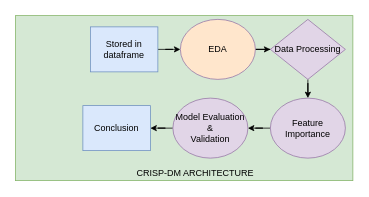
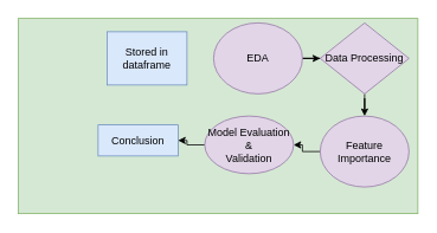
  <mxCell id="0" />
  <mxCell id="1" parent="0" />
  <mxCell id="2" value="" style="rounded=0;whiteSpace=wrap;html=1;fillColor=#d5e8d4;strokeColor=#82b366;" vertex="1" parent="1"><mxGeometry x="20" y="20" width="450" height="220" as="geometry" /></mxCell>
- <mxCell id="3" value="" style="edgeStyle=orthogonalEdgeStyle;rounded=0;orthogonalLoop=1;jettySize=auto;html=1;" edge="1" parent="1" source="4" target="6"><mxGeometry relative="1" as="geometry" /></mxCell>
  <mxCell id="4" value="Stored in dataframe" style="rounded=0;whiteSpace=wrap;html=1;fillColor=#dae8fc;strokeColor=#6c8ebf;" vertex="1" parent="1"><mxGeometry x="120" y="35" width="90" height="60" as="geometry" /></mxCell>
  <mxCell id="5" value="" style="edgeStyle=orthogonalEdgeStyle;rounded=0;orthogonalLoop=1;jettySize=auto;html=1;" edge="1" parent="1" source="6" target="8"><mxGeometry relative="1" as="geometry" /></mxCell>
- <mxCell id="6" value="EDA" style="ellipse;whiteSpace=wrap;html=1;fillColor=#ffe6cc;strokeColor=#9673a6;" vertex="1" parent="1"><mxGeometry x="240" y="25" width="100" height="80" as="geometry" /></mxCell>
+ <mxCell id="6" value="EDA" style="ellipse;whiteSpace=wrap;html=1;fillColor=#e1d5e7;strokeColor=#9673a6;" vertex="1" parent="1"><mxGeometry x="240" y="25" width="100" height="80" as="geometry" /></mxCell>
  <mxCell id="7" value="" style="edgeStyle=orthogonalEdgeStyle;rounded=0;orthogonalLoop=1;jettySize=auto;html=1;" edge="1" parent="1" source="8" target="10"><mxGeometry relative="1" as="geometry" /></mxCell>
  <mxCell id="8" value="Data Processing" style="rhombus;whiteSpace=wrap;html=1;fillColor=#e1d5e7;strokeColor=#9673a6;" vertex="1" parent="1"><mxGeometry x="360" y="25" width="100" height="80" as="geometry" /></mxCell>
  <mxCell id="9" value="" style="edgeStyle=orthogonalEdgeStyle;rounded=0;orthogonalLoop=1;jettySize=auto;html=1;" edge="1" parent="1" source="10" target="12"><mxGeometry relative="1" as="geometry" /></mxCell>
  <mxCell id="10" value="Feature Importance" style="ellipse;whiteSpace=wrap;html=1;fillColor=#e1d5e7;strokeColor=#9673a6;" vertex="1" parent="1"><mxGeometry x="360" y="130" width="100" height="80" as="geometry" /></mxCell>
  <mxCell id="11" value="" style="edgeStyle=orthogonalEdgeStyle;rounded=0;orthogonalLoop=1;jettySize=auto;html=1;" edge="1" parent="1" source="12" target="13"><mxGeometry relative="1" as="geometry" /></mxCell>
- <mxCell id="12" value="Model Evaluation&lt;br&gt;&amp;amp;&lt;br&gt;Validation" style="ellipse;whiteSpace=wrap;html=1;fillColor=#e1d5e7;strokeColor=#9673a6;" vertex="1" parent="1"><mxGeometry x="230" y="130" width="100" height="80" as="geometry" /></mxCell>
- <mxCell id="13" value="Conclusion" style="rounded=0;whiteSpace=wrap;html=1;fillColor=#dae8fc;strokeColor=#6c8ebf;" vertex="1" parent="1"><mxGeometry x="110" y="140" width="90" height="60" as="geometry" /></mxCell>
- <mxCell id="14" value="CRISP-DM ARCHITECTURE" style="text;html=1;strokeColor=none;fillColor=none;align=center;verticalAlign=middle;whiteSpace=wrap;rounded=0;" vertex="1" parent="1"><mxGeometry x="170" y="220" width="180" height="20" as="geometry" /></mxCell>
+ <mxCell id="12" value="Model Evaluation&lt;br&gt;&amp;amp;&lt;br&gt;Validation" style="ellipse;whiteSpace=wrap;html=1;fillColor=#e1d5e7;strokeColor=#9673a6;" vertex="1" parent="1"><mxGeometry x="230" y="130" width="100" height="65" as="geometry" /></mxCell>
+ <mxCell id="13" value="Conclusion" style="rounded=0;whiteSpace=wrap;html=1;fillColor=#dae8fc;strokeColor=#6c8ebf;" vertex="1" parent="1"><mxGeometry x="110" y="140" width="90" height="35" as="geometry" /></mxCell>
